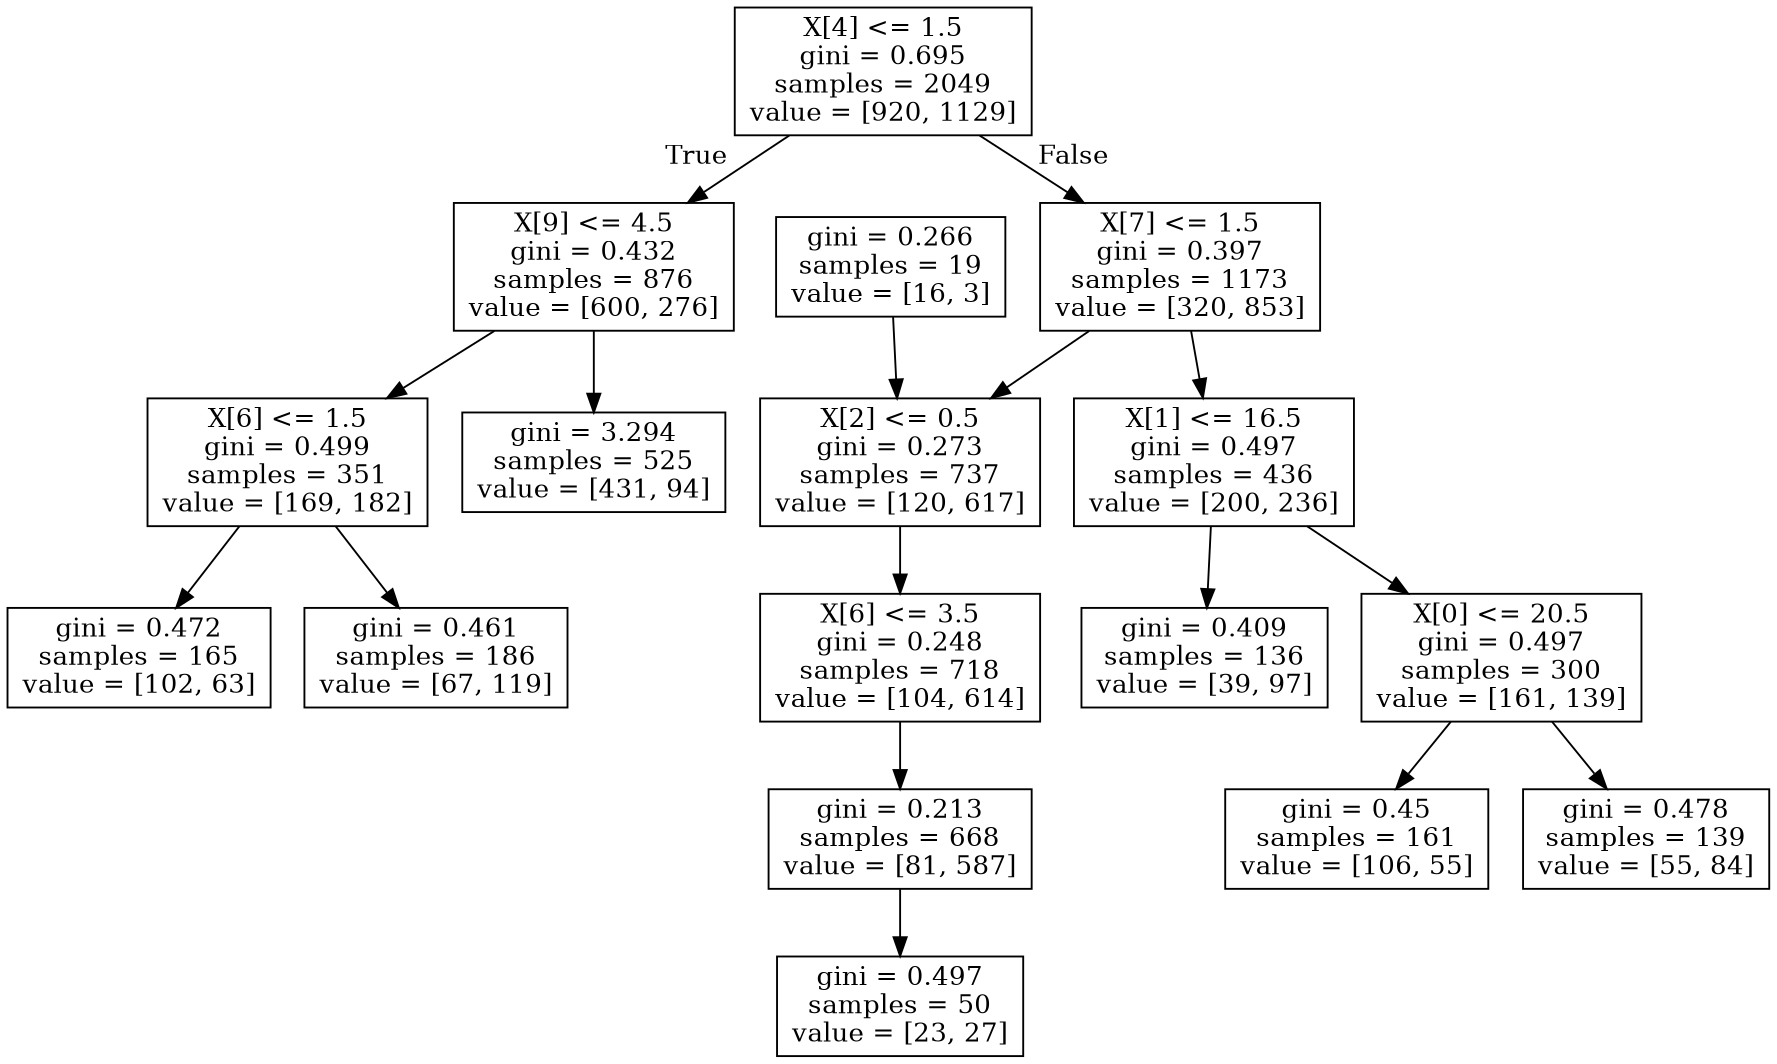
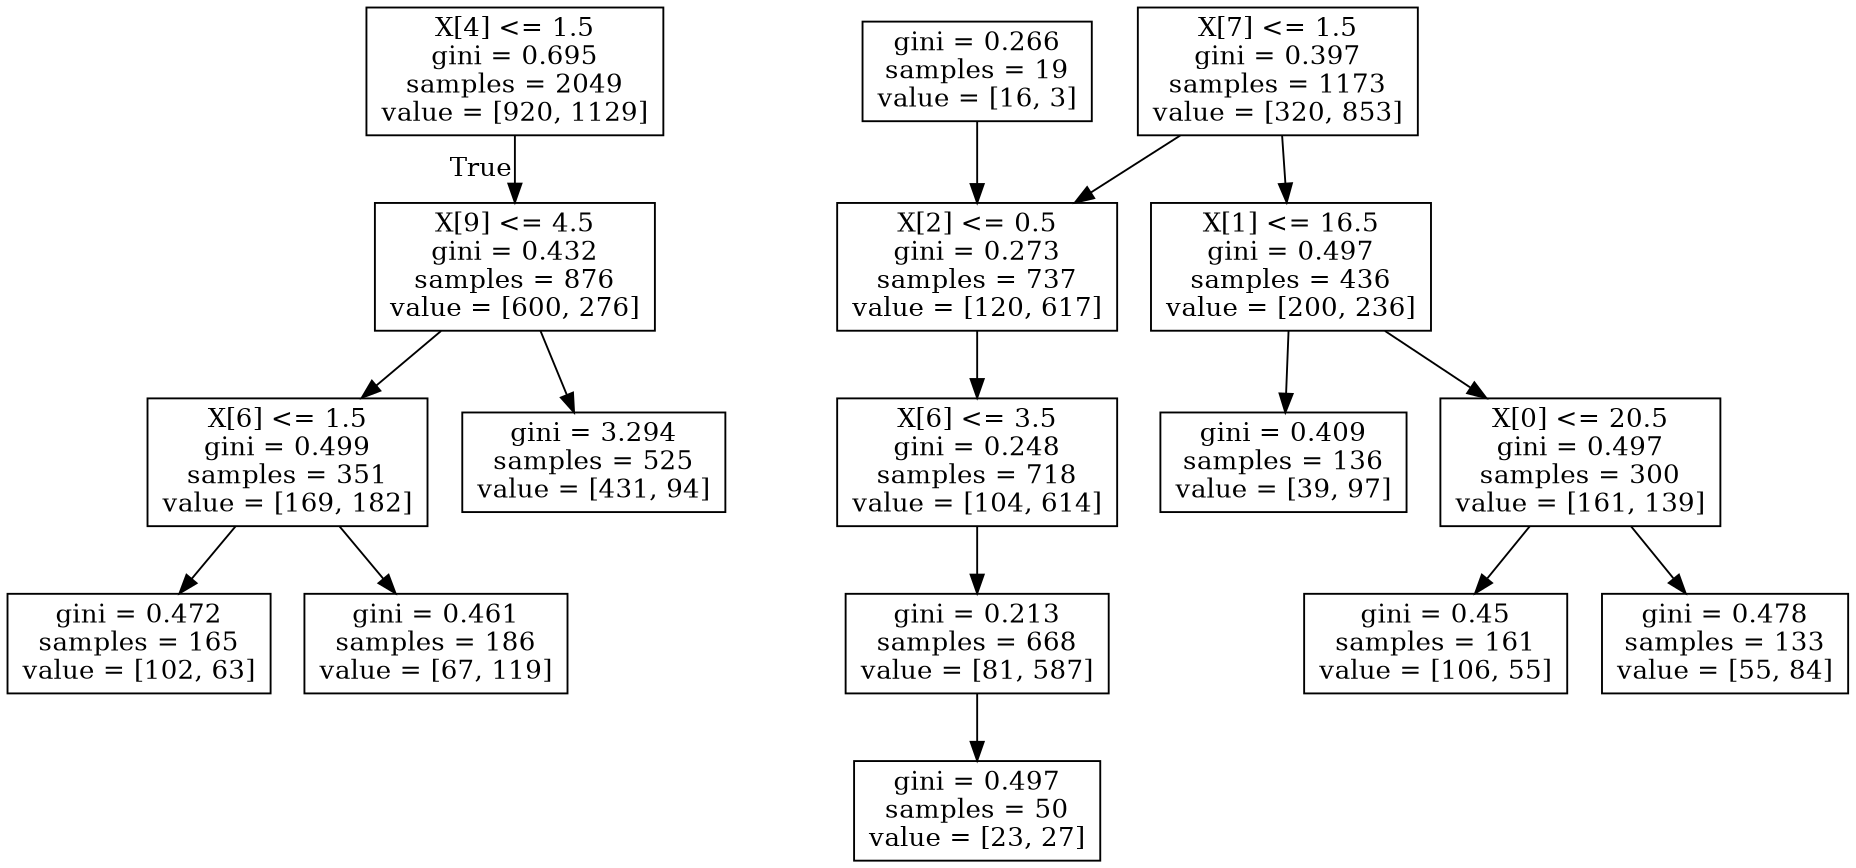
  digraph {
    node [shape=box]
    n1 [label="X[4] <= 1.5\ngini = 0.695\nsamples = 2049\nvalue = [920, 1129]"]
    n2 [label="X[9] <= 4.5\ngini = 0.432\nsamples = 876\nvalue = [600, 276]"]
    n3 [label="X[7] <= 1.5\ngini = 0.397\nsamples = 1173\nvalue = [320, 853]"]
    n4 [label="X[6] <= 1.5\ngini = 0.499\nsamples = 351\nvalue = [169, 182]"]
    n5 [label="gini = 3.294\nsamples = 525\nvalue = [431, 94]"]
    n6 [label="X[2] <= 0.5\ngini = 0.273\nsamples = 737\nvalue = [120, 617]"]
    n7 [label="X[1] <= 16.5\ngini = 0.497\nsamples = 436\nvalue = [200, 236]"]
    n8 [label="gini = 0.472\nsamples = 165\nvalue = [102, 63]"]
    n9 [label="gini = 0.461\nsamples = 186\nvalue = [67, 119]"]
    n10 [label="X[6] <= 3.5\ngini = 0.248\nsamples = 718\nvalue = [104, 614]"]
    n11 [label="gini = 0.409\nsamples = 136\nvalue = [39, 97]"]
    n12 [label="X[0] <= 20.5\ngini = 0.497\nsamples = 300\nvalue = [161, 139]"]
    n13 [label="gini = 0.266\nsamples = 19\nvalue = [16, 3]"]
    n14 [label="gini = 0.213\nsamples = 668\nvalue = [81, 587]"]
    n15 [label="gini = 0.497\nsamples = 50\nvalue = [23, 27]"]
    n16 [label="gini = 0.45\nsamples = 161\nvalue = [106, 55]"]
-   n17 [label="gini = 0.478\nsamples = 139\nvalue = [55, 84]"]
+   n17 [label="gini = 0.478\nsamples = 133\nvalue = [55, 84]"]
    n1 -> n2 [headlabel=True labelangle=45 labeldistance=2.5]
-   n1 -> n3 [headlabel=False labelangle=-45 labeldistance=2.5]
    n2 -> n4
    n2 -> n5
    n3 -> n6
    n3 -> n7
    n4 -> n8
    n4 -> n9
    n6 -> n10
    n7 -> n11
    n7 -> n12
    n10 -> n14
    n12 -> n16
    n12 -> n17
    n13 -> n6
    n14 -> n15
  }
